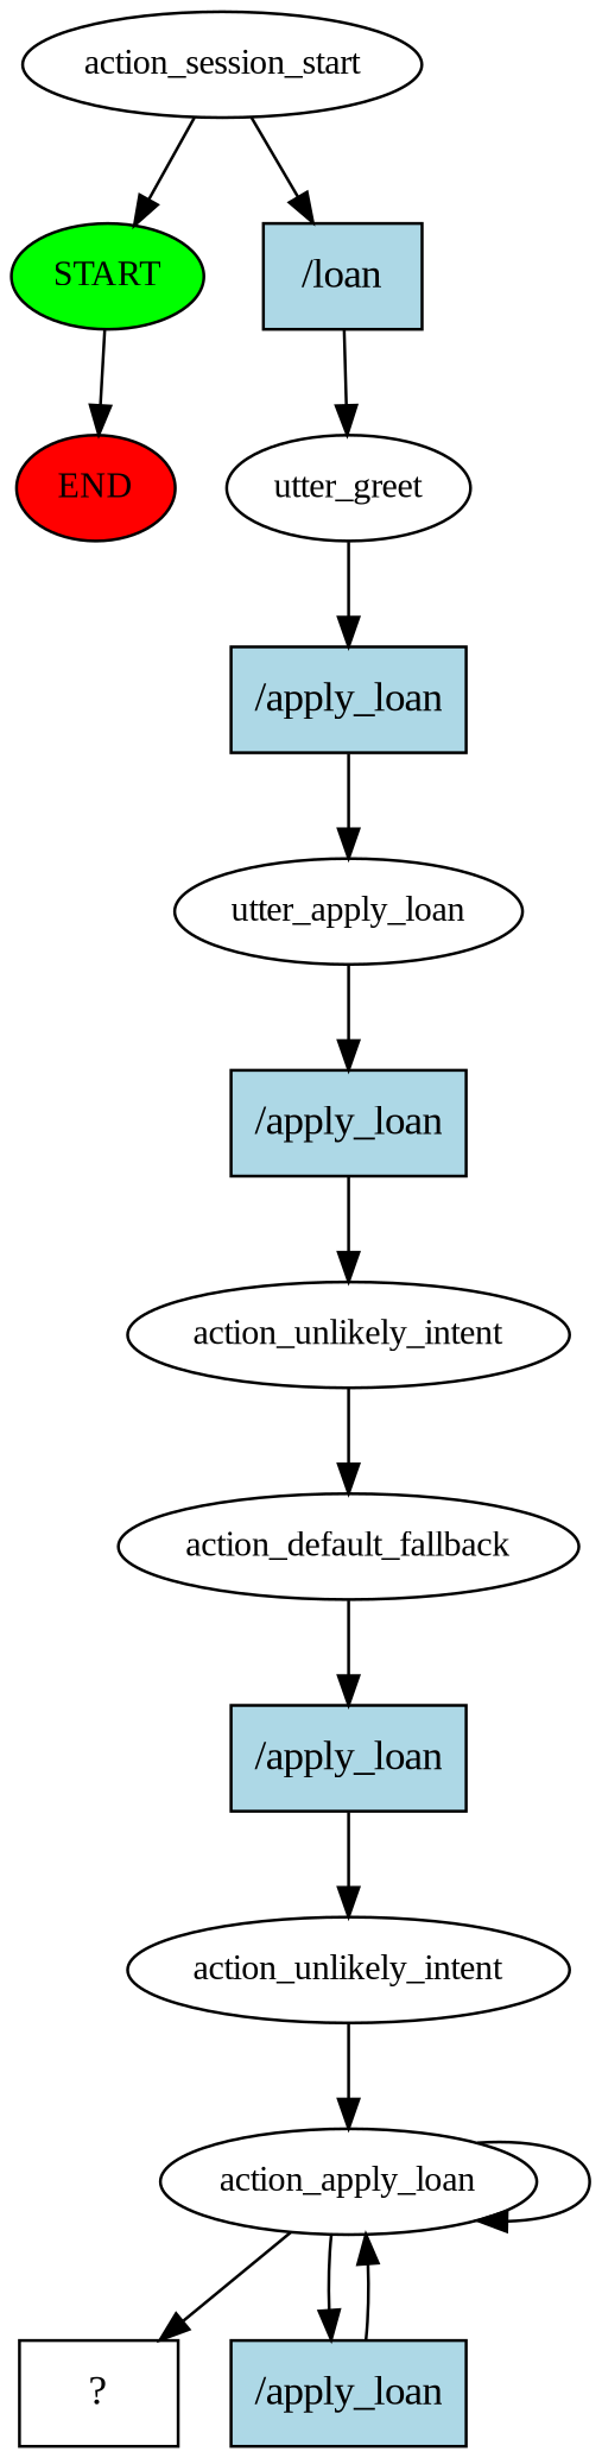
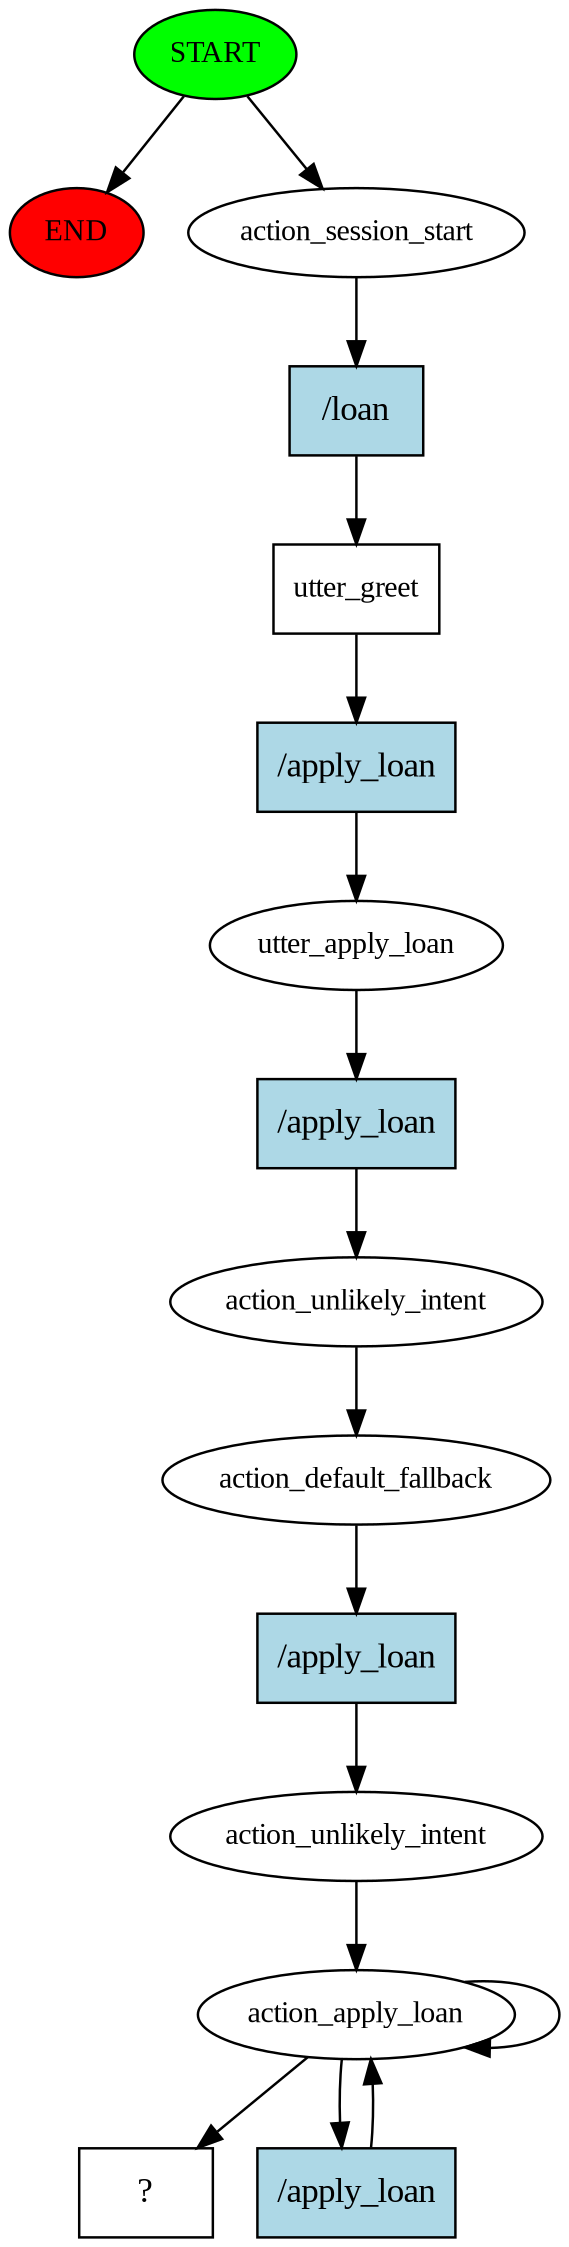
  digraph {
    fontname="Liberation Serif"
    node [fontname="Liberation Serif" fontsize=12]
    edge [fontname="Liberation Serif"]
    n1 [fillcolor=green label=START style=filled]
    n2 [fillcolor=red label=END style=filled]
    n3 [label=action_session_start]
    n4 [fillcolor=lightblue label="/loan" shape=rect style=filled fontsize=""]
-   n5 [label=utter_greet]
+   n5 [label=utter_greet shape=box]
    n6 [fillcolor=lightblue label="/apply_loan" shape=rect style=filled fontsize=""]
    n7 [label=utter_apply_loan]
    n8 [fillcolor=lightblue label="/apply_loan" shape=rect style=filled fontsize=""]
    n9 [label=action_unlikely_intent]
    n10 [label=action_default_fallback]
    n11 [fillcolor=lightblue label="/apply_loan" shape=rect style=filled fontsize=""]
    n12 [label=action_unlikely_intent]
    n13 [label=action_apply_loan]
    n14 [label="  ?  " shape=rect fontsize=""]
    n15 [fillcolor=lightblue label="/apply_loan" shape=rect style=filled fontsize=""]
    n1 -> n2
-   n3 -> n1
+   n1 -> n3
    n3 -> n4
    n4 -> n5
    n5 -> n6
    n6 -> n7
    n7 -> n8
    n8 -> n9
    n9 -> n10
    n10 -> n11
    n11 -> n12
    n12 -> n13
    n13 -> n13
    n13 -> n14
    n13 -> n15
    n15 -> n13
  }
